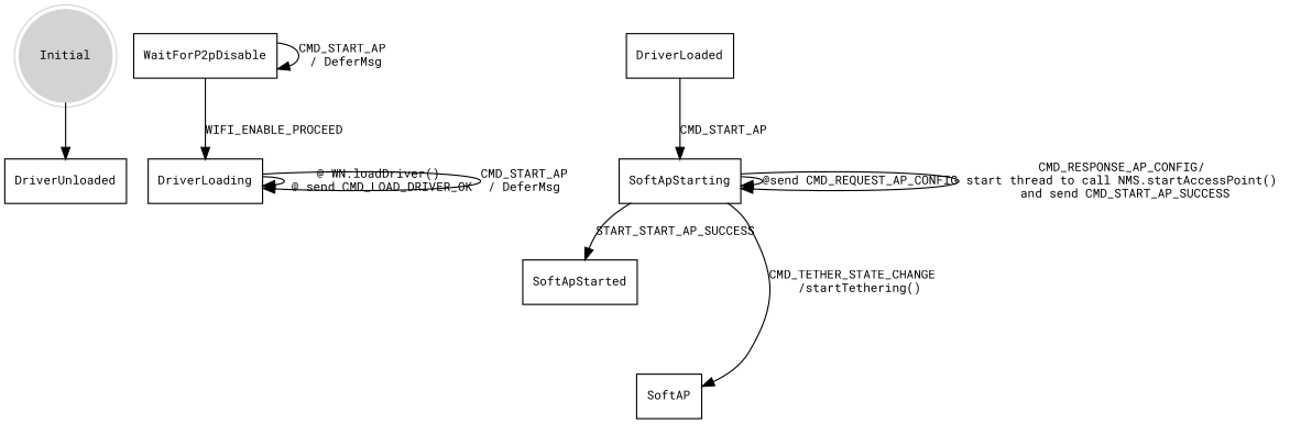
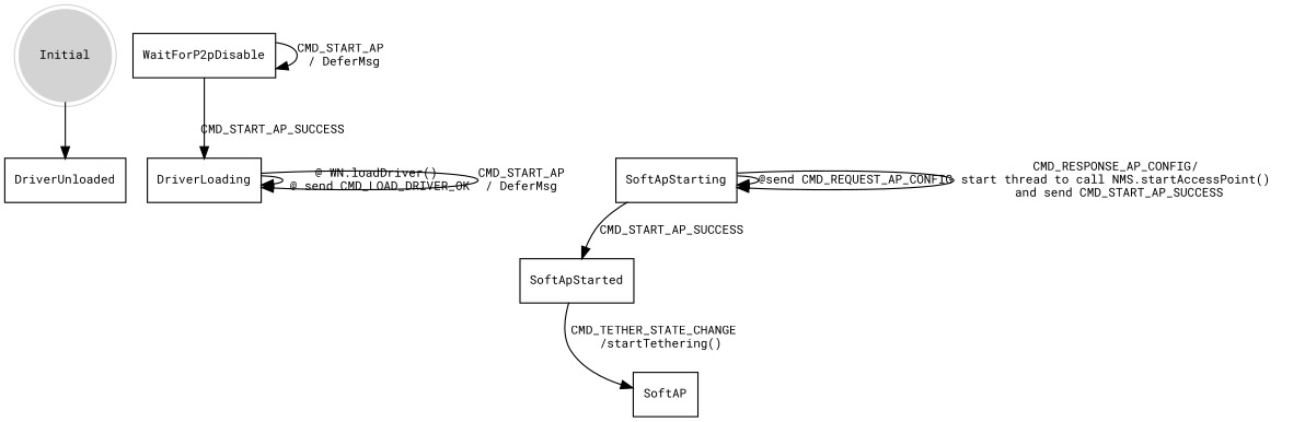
  digraph {
    fontname="Roboto Mono"
    fontsize=15
    node [fontname="Roboto Mono" fontsize=10 shape=record]
    edge [fontname="Roboto Mono" fontsize=10]
    Initial [color=lightgrey shape=doublecircle style=filled]
    DriverUnloaded
    WaitForP2pDisable
    DriverLoading
-   DriverLoaded
    SoftApStarting
    SoftApStarted
    n8 [label=SoftAP]
    Initial -> DriverUnloaded [label=" "]
    WaitForP2pDisable -> WaitForP2pDisable [label="CMD_START_AP \n/ DeferMsg"]
-   WaitForP2pDisable -> DriverLoading [label=WIFI_ENABLE_PROCEED]
+   WaitForP2pDisable -> DriverLoading [label=CMD_START_AP_SUCCESS]
    DriverLoading -> DriverLoading [label="@ WN.loadDriver() \n @ send CMD_LOAD_DRIVER_OK "]
    DriverLoading -> DriverLoading [label="CMD_START_AP \n/ DeferMsg "]
-   DriverLoaded -> SoftApStarting [label=CMD_START_AP]
    SoftApStarting -> SoftApStarting [label="@send CMD_REQUEST_AP_CONFIG"]
    SoftApStarting -> SoftApStarting [label="CMD_RESPONSE_AP_CONFIG/\n start thread to call NMS.startAccessPoint() \n and send CMD_START_AP_SUCCESS"]
-   SoftApStarting -> SoftApStarted [label=START_START_AP_SUCCESS]
-   SoftApStarting -> n8 [label="CMD_TETHER_STATE_CHANGE \n /startTethering()"]
+   SoftApStarting -> SoftApStarted [label=CMD_START_AP_SUCCESS]
+   SoftApStarted -> n8 [label="CMD_TETHER_STATE_CHANGE \n /startTethering()"]
  }
